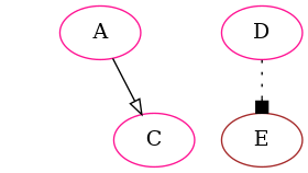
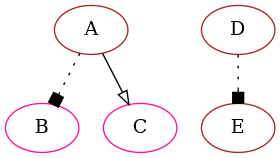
  digraph {
    node [Weight=1 color=deeppink]
    edge [Weight=10 arrowhead=box style=dotted]
-   A
+   A [color=brown]
+   B
    C [Weight=3]
    E [color=brown]
-   D
+   D [color=brown]
+   A -> B [Weight=1]
    A -> C [arrowhead=onormal style=solid]
    D -> E
  }
